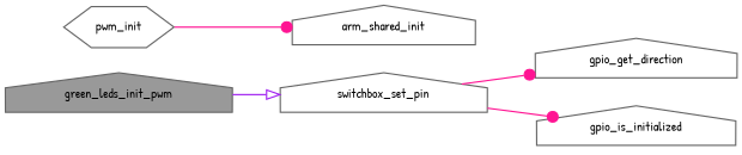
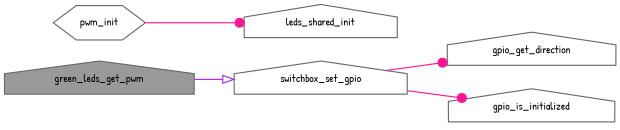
  digraph {
    fontname="Patrick Hand"
    rankdir=LR
    node [color=grey40 fillcolor=white fontname="Patrick Hand" fontsize=10 shape=house style=filled]
    edge [arrowhead=dot color=deeppink fontname="Patrick Hand" fontsize=10 labelfontname=Helvetica labelfontsize=10 style=solid]
-   n1 [color=gray40 fillcolor=grey60 fontcolor=black height=0.2 label=green_leds_init_pwm width=0.4]
-   n2 [height=0.2 label=switchbox_set_pin width=0.4]
+   n1 [color=gray40 fillcolor=grey60 fontcolor=black height=0.2 label=green_leds_get_pwm width=0.4]
+   n2 [height=0.2 label=switchbox_set_gpio width=0.4]
    n3 [height=0.2 label=pwm_init shape=hexagon width=0.4]
-   n4 [height=0.2 label=arm_shared_init width=0.4]
+   n4 [height=0.2 label=leds_shared_init width=0.4]
    n5 [height=0.2 label=gpio_get_direction width=0.4]
    n6 [height=0.2 label=gpio_is_initialized width=0.4]
    n1 -> n2 [arrowhead=onormal color=purple]
    n2 -> n5
    n2 -> n6
    n3 -> n4
  }
